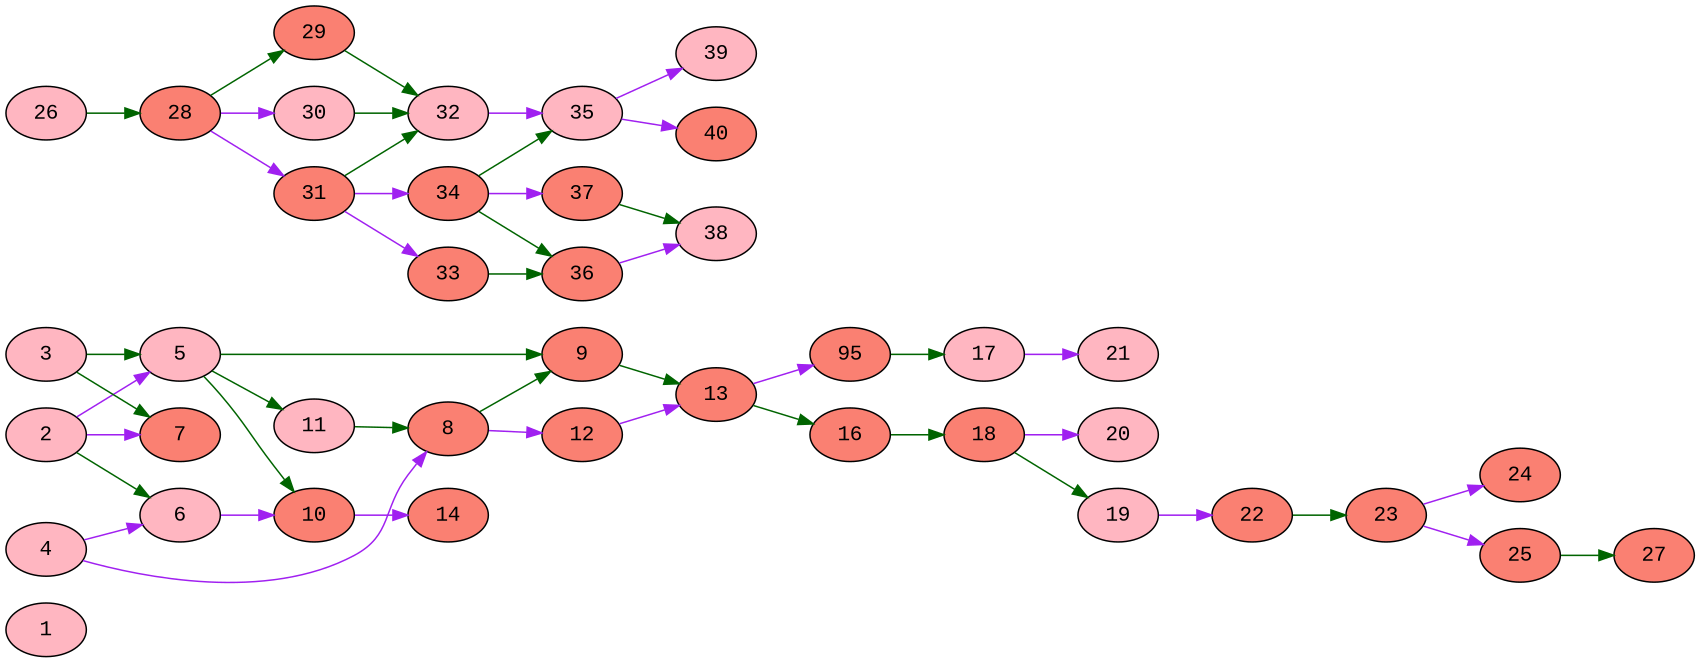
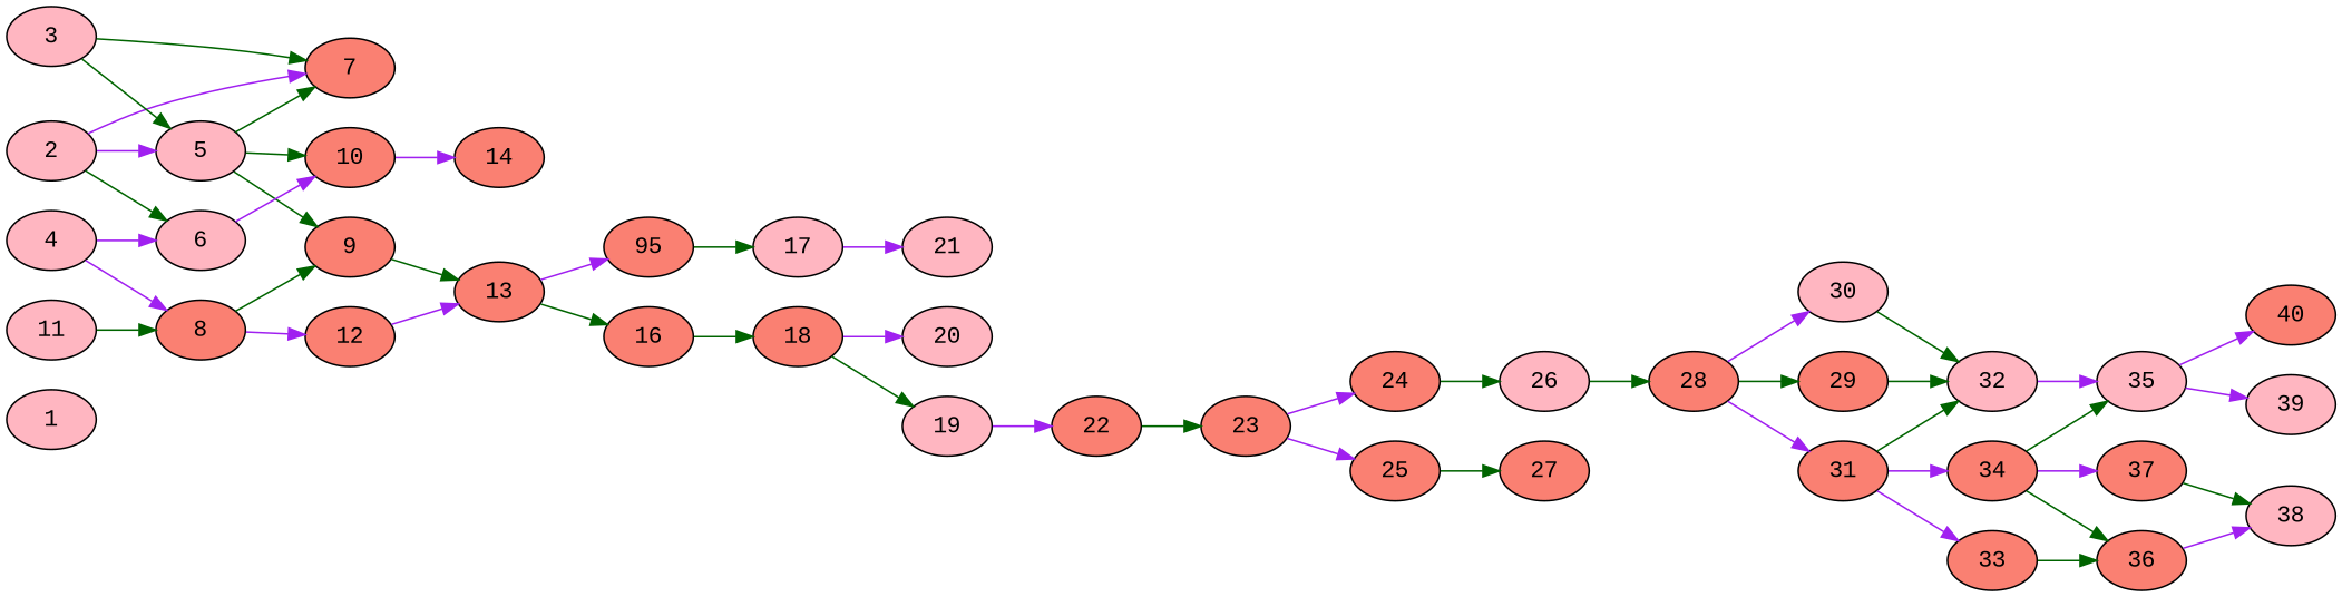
  digraph {
    fontname="Liberation Mono"
    rankdir=LR
    node [alpha=0.12 fillcolor=salmon fontname="Liberation Mono" style=filled]
    edge [color=darkgreen fontname="Liberation Mono"]
    1 [expect_size=19296256 fillcolor=lightpink]
    2 [alpha=0.06 expect_size=9185280 fillcolor=lightpink]
    5 [alpha=0.17 expect_size=24870912 fillcolor=lightpink]
    6 [alpha=0.15 expect_size=19166208 fillcolor=lightpink]
    7 [alpha=0.20 expect_size=33095680]
    9 [alpha=0.02 expect_size=34498560]
    10 [alpha=0.14 expect_size=11277312]
    11 [alpha=0.17 expect_size=9606144 fillcolor=lightpink]
    13 [alpha=0.15 expect_size=51019776]
    14 [alpha=0.15 expect_size=39948288]
    8 [alpha=0.01 expect_size=17061888]
    3 [alpha=0.15 expect_size=49439744 fillcolor=lightpink]
    4 [alpha=0.09 expect_size=19592192 fillcolor=lightpink]
    12 [expect_size=36757504]
    n15 [alpha=0.04 expect_size=15174656 label=95]
    16 [expect_size=7496704]
    17 [alpha=0.09 expect_size=42570752 fillcolor=lightpink]
    18 [alpha=0.08 expect_size=41402368]
    21 [alpha=0.07 expect_size=33579008 fillcolor=lightpink]
    19 [alpha=0.11 expect_size=42670080 fillcolor=lightpink]
    20 [alpha=0.06 expect_size=47167488 fillcolor=lightpink]
    22 [alpha=0.09 expect_size=25501696]
    23 [alpha=0.11 expect_size=7744512]
    24 [alpha=0.18 expect_size=43650048]
    25 [alpha=0.14 expect_size=30812160]
    26 [alpha=0.16 expect_size=41270272 fillcolor=lightpink]
    27 [alpha=0.09 expect_size=21996544]
    28 [alpha=0.08 expect_size=42529792]
    29 [alpha=0.18 expect_size=13776896]
    30 [expect_size=38778880 fillcolor=lightpink]
    31 [alpha=0.07 expect_size=52031488]
    32 [alpha=0.16 expect_size=20400128 fillcolor=lightpink]
    34 [alpha=0.07 expect_size=20075520]
    33 [alpha=0.04 expect_size=42202112]
    35 [alpha=0.14 expect_size=15555584 fillcolor=lightpink]
    36 [alpha=0.02 expect_size=48271360]
    37 [alpha=0.05 expect_size=37774336]
    39 [alpha=0.19 expect_size=29709312 fillcolor=lightpink]
    40 [expect_size=26029056]
    38 [alpha=0.05 expect_size=11918336 fillcolor=lightpink]
    2 -> 5 [color=purple]
    2 -> 6
    2 -> 7 [color=purple]
    5 -> 9
    5 -> 10
-   5 -> 11
+   5 -> 7
    6 -> 10 [color=purple]
    9 -> 13
    10 -> 14 [color=purple]
    11 -> 8
    13 -> n15 [color=purple]
    13 -> 16
    8 -> 9
    8 -> 12 [color=purple]
    3 -> 5
    3 -> 7
    4 -> 6 [color=purple]
    4 -> 8 [color=purple]
    12 -> 13 [color=purple]
    n15 -> 17
    16 -> 18
    17 -> 21 [color=purple]
    18 -> 19
    18 -> 20 [color=purple]
    19 -> 22 [color=purple]
    22 -> 23
    23 -> 24 [color=purple]
    23 -> 25 [color=purple]
+   24 -> 26
    25 -> 27
    26 -> 28
    28 -> 29
    28 -> 30 [color=purple]
    28 -> 31 [color=purple]
    29 -> 32
    30 -> 32
    31 -> 32
    31 -> 34 [color=purple]
    31 -> 33 [color=purple]
    32 -> 35 [color=purple]
    34 -> 35
    34 -> 36
    34 -> 37 [color=purple]
    33 -> 36
    35 -> 39 [color=purple]
    35 -> 40 [color=purple]
    36 -> 38 [color=purple]
    37 -> 38
  }
